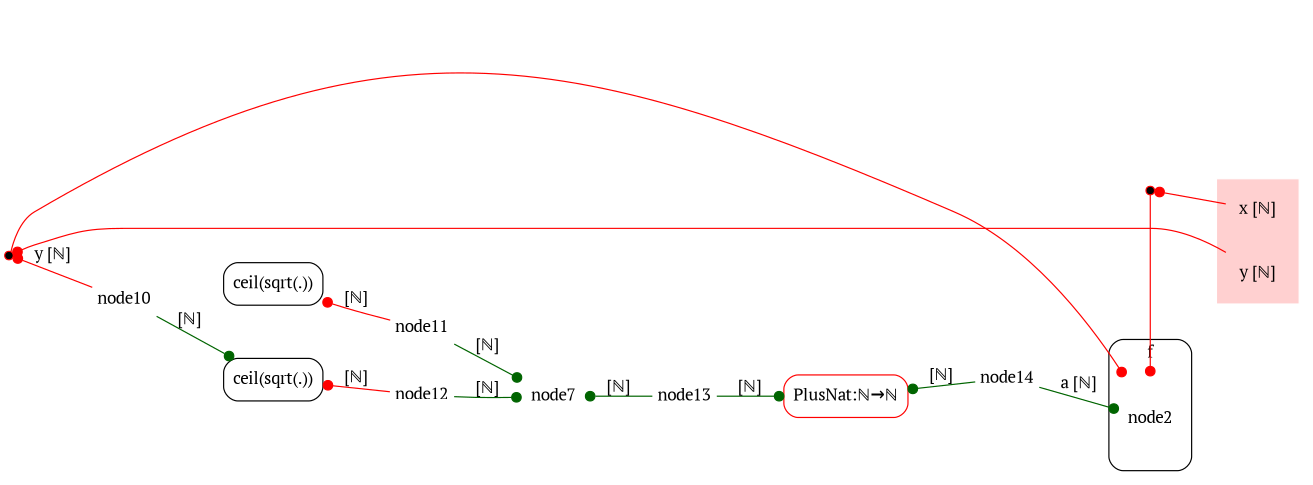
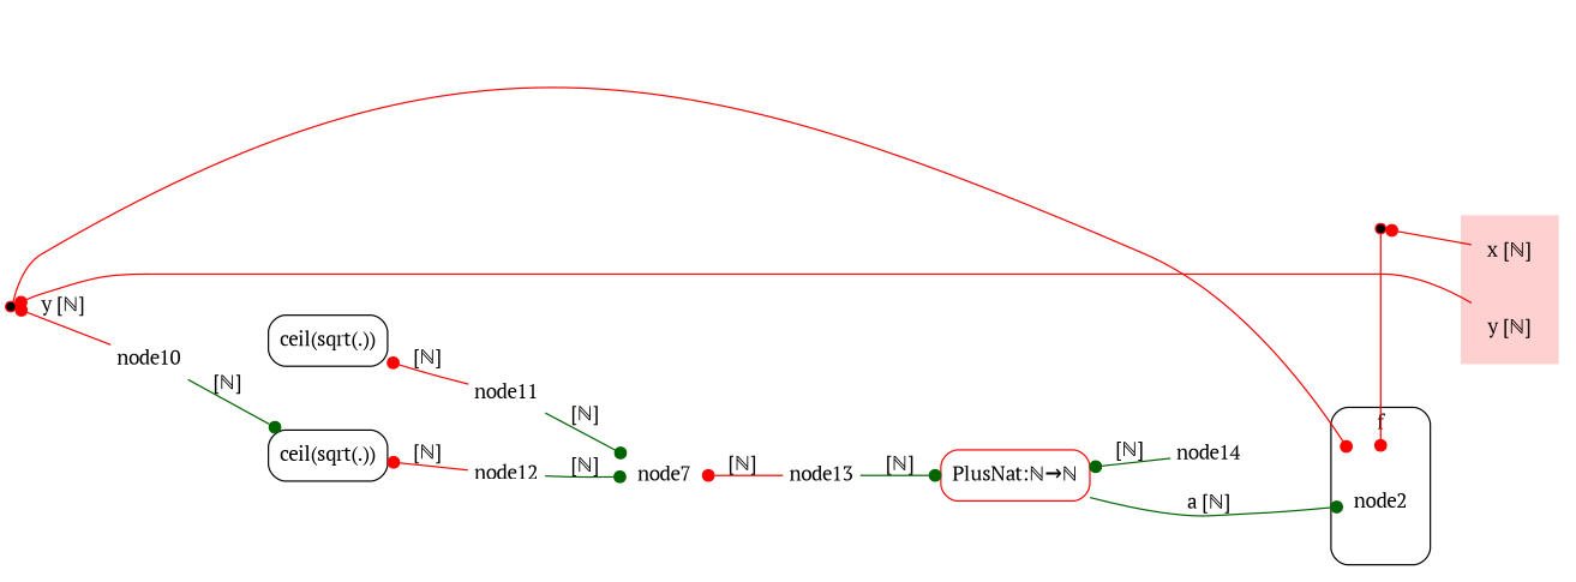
  digraph {
    fontname="PT Serif"
    rankdir=LR
    node [fontname="PT Serif" shape=plaintext]
    edge [fontname="PT Serif" arrowhead=none arrowtail=dot color=red dir=both]
    node2 [fixedsize=true height=1.0 shape=none]
    n2 [label="x [ℕ]" shape=none]
    n3 [label="y [ℕ]" shape=none]
    node3 [color=red fillcolor=black shape=point style=filled width=0.1]
    node4 [color=red fillcolor=black shape=point style=filled width=0.1]
    node10 [fixedsize=true]
    n7 [label="ceil(sqrt(.))" shape=box style=rounded]
    node12 [fixedsize=true]
    node7 [fixedsize=true height=1.0 shape=none]
    n10 [label="ceil(sqrt(.))" shape=box style=rounded]
    node11 [fixedsize=true]
    node13 [fixedsize=true]
    n13 [color=red label="PlusNat:ℕ→ℕ" shape=box style=rounded]
    node14 [fixedsize=true]
    subgraph cluster_1 {
      label=f
      shape=box
      style=rounded
      node2
    }
    subgraph cluster_2 {
      bgcolor="#FFd0d0"
      color=white
      shape=plaintext
      n2
      n3
    }
    node2 -> n3 [style=invis arrowhead="" arrowtail="" color="" dir=""]
    node2 -> node3 [constraint=false weight=0]
    node2 -> node4 [constraint=false weight=0]
    node3 -> n3
    node3 -> node10 [label="y [ℕ]"]
    node4 -> n2
    node10 -> n7 [arrowhead=dot arrowtail=none color=darkgreen label="[ℕ]"]
    n7 -> node12 [label="[ℕ]"]
    node12 -> node7 [arrowhead=dot arrowtail=none color=darkgreen label="[ℕ]"]
-   node7 -> node13 [color=darkgreen label="[ℕ]"]
+   node7 -> node13 [label="[ℕ]"]
    n10 -> n3 [style=invis arrowhead="" arrowtail="" color="" dir=""]
    n10 -> node11 [label="[ℕ]"]
    node11 -> n3 [style=invis arrowhead="" arrowtail="" color="" dir=""]
    node11 -> node7 [arrowhead=dot arrowtail=none color=darkgreen label="[ℕ]"]
    node13 -> n13 [arrowhead=dot arrowtail=none color=darkgreen label="[ℕ]"]
    n13 -> node14 [color=darkgreen label="[ℕ]"]
-   node14 -> node2 [arrowhead=dot arrowtail=none color=darkgreen label="a [ℕ]"]
+   n13 -> node2 [arrowhead=dot arrowtail=none color=darkgreen label="a [ℕ]"]
  }
